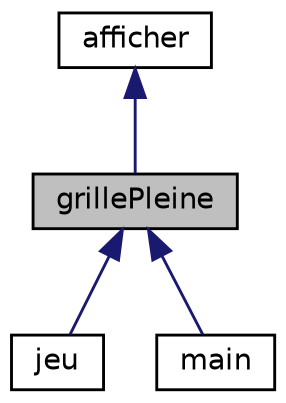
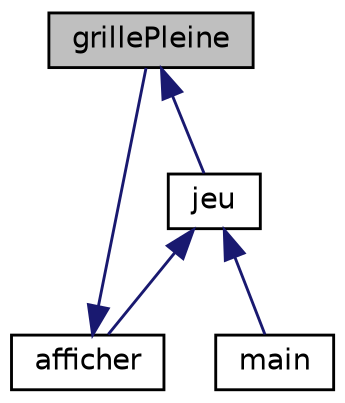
  digraph {
    rankdir=TB
    node [color=black fillcolor=white fontname=Helvetica fontsize=10 shape=record style=filled]
    edge [color=midnightblue dir=back fontname=Helvetica fontsize=10 labelfontname=Helvetica labelfontsize=10 style=solid]
    n1 [fillcolor=grey75 fontcolor=black height=0.2 label=grillePleine width=0.4]
    n2 [height=0.2 label=jeu width=0.4]
    n3 [height=0.2 label=afficher width=0.4]
    n4 [height=0.2 label=main width=0.4]
    n1 -> n2
-   n1 -> n4
+   n2 -> n3
+   n2 -> n4
    n3 -> n1
  }
